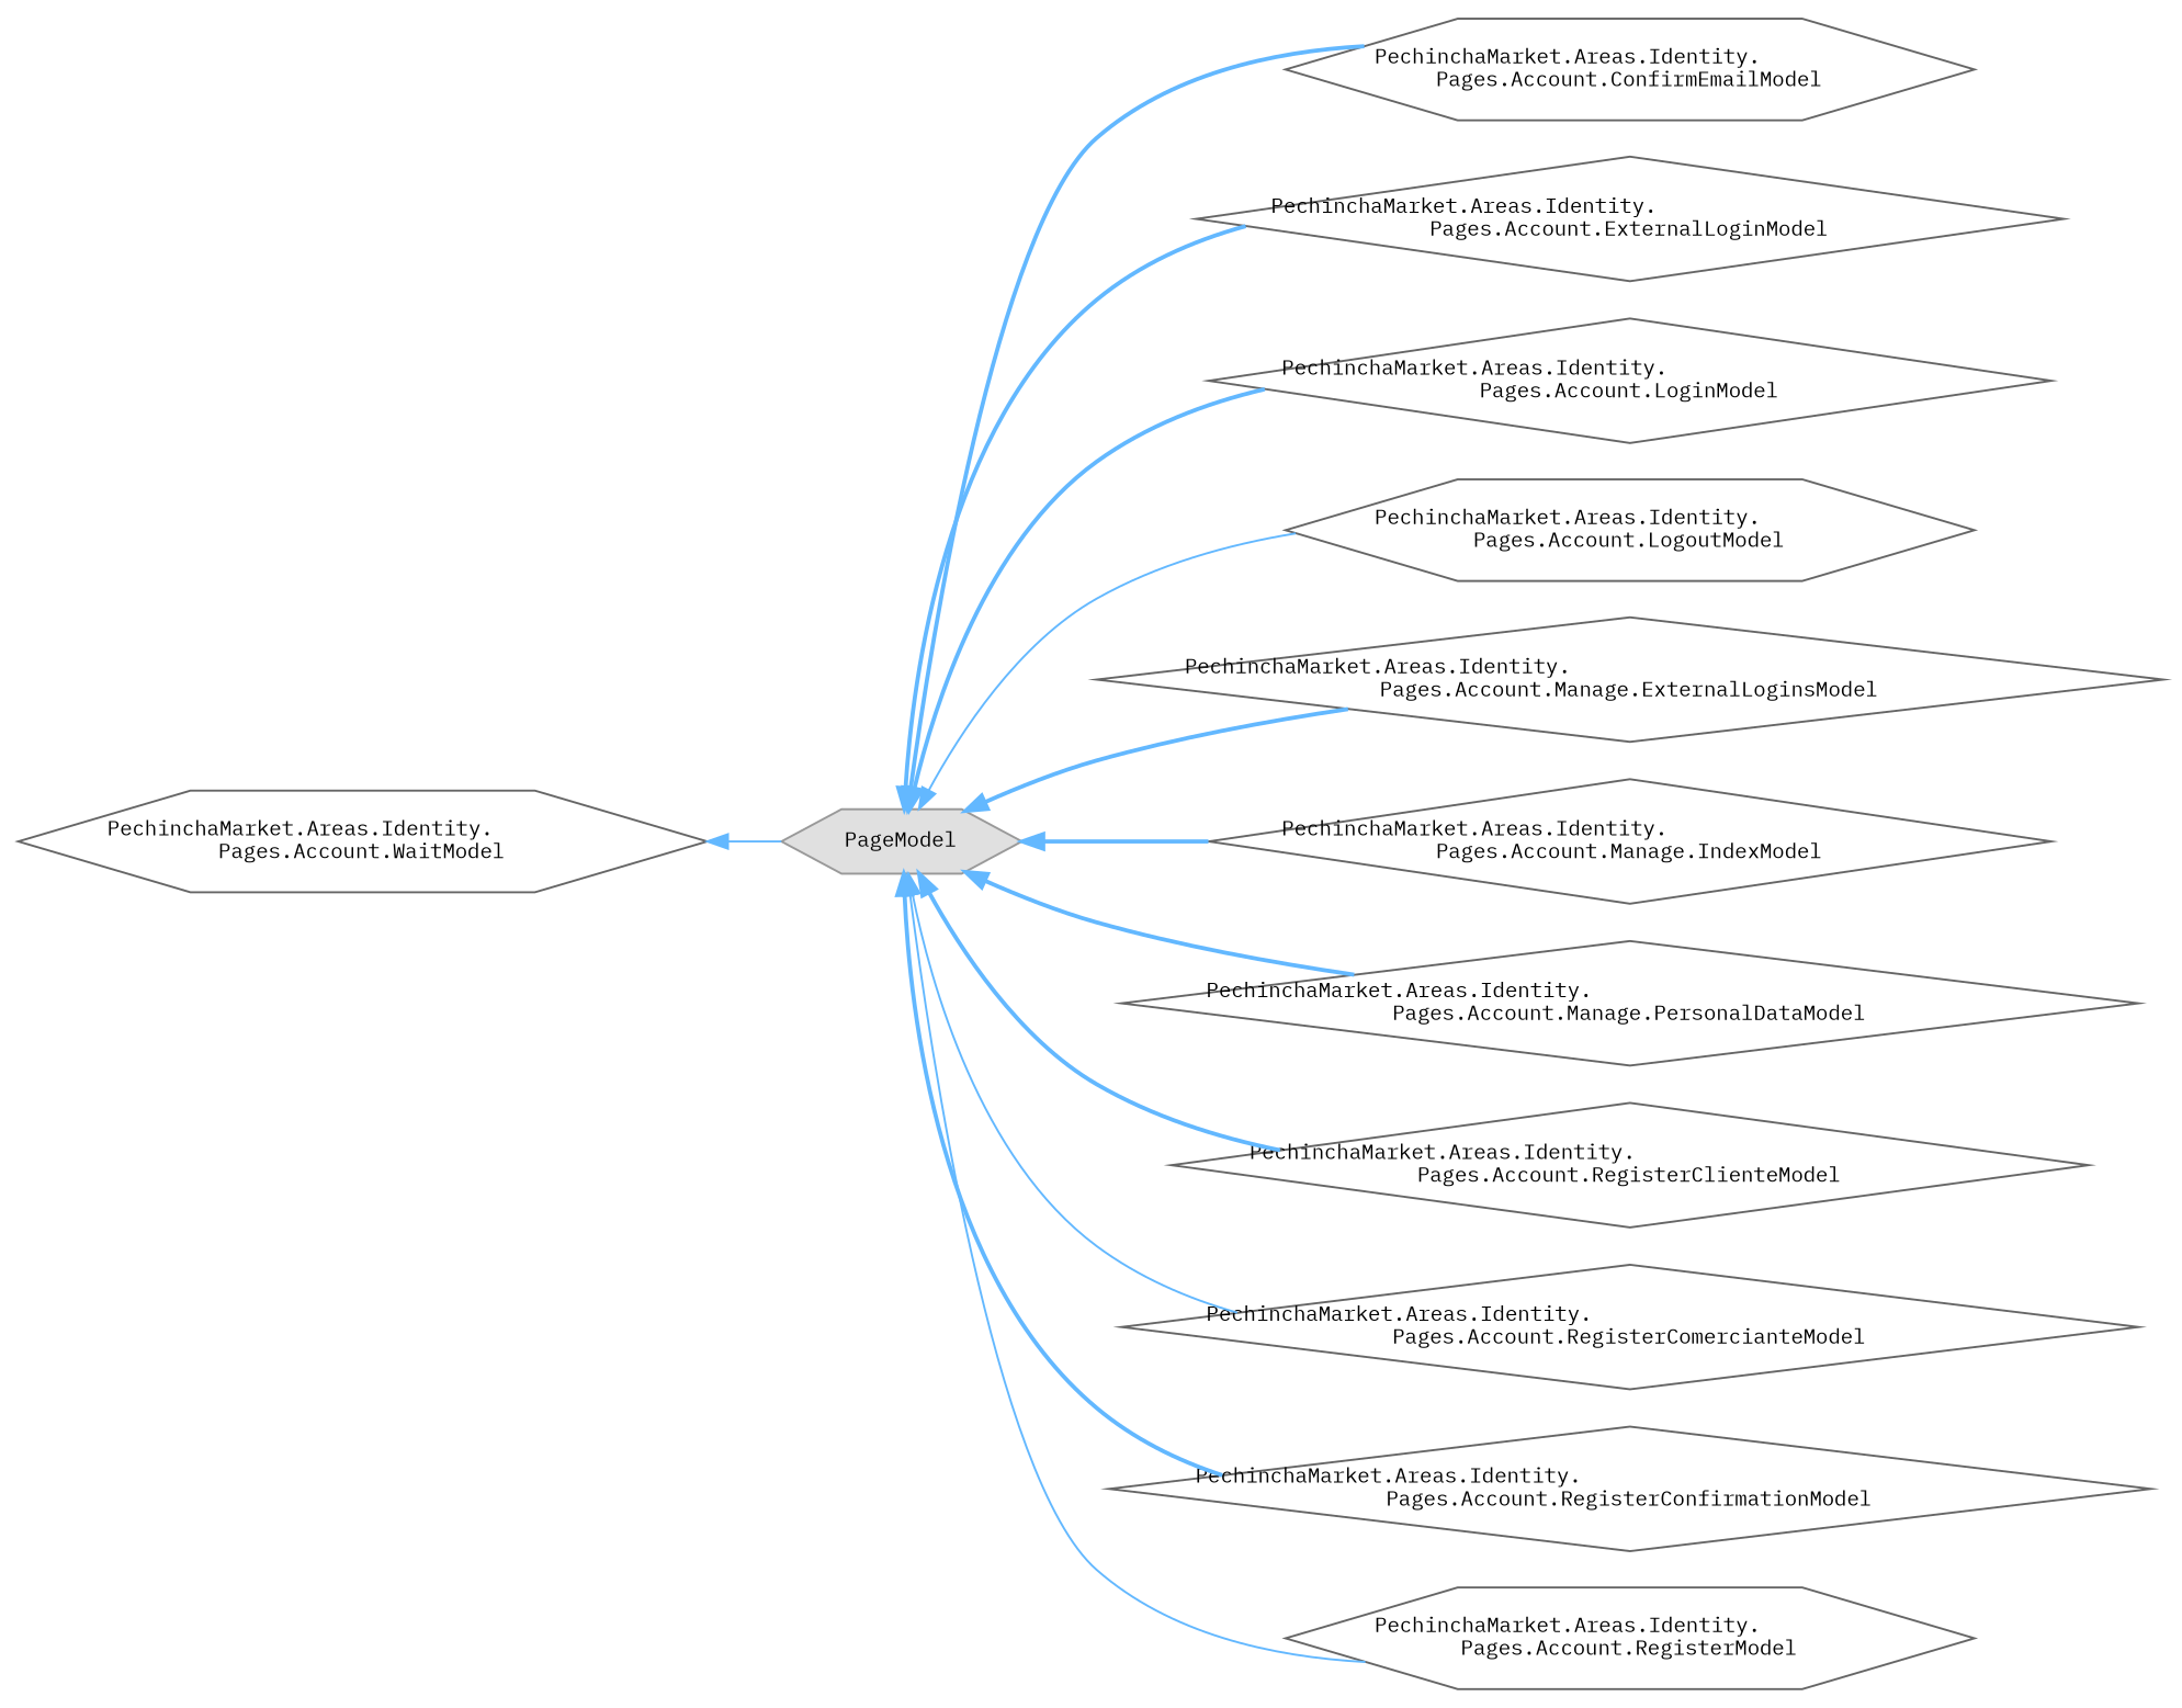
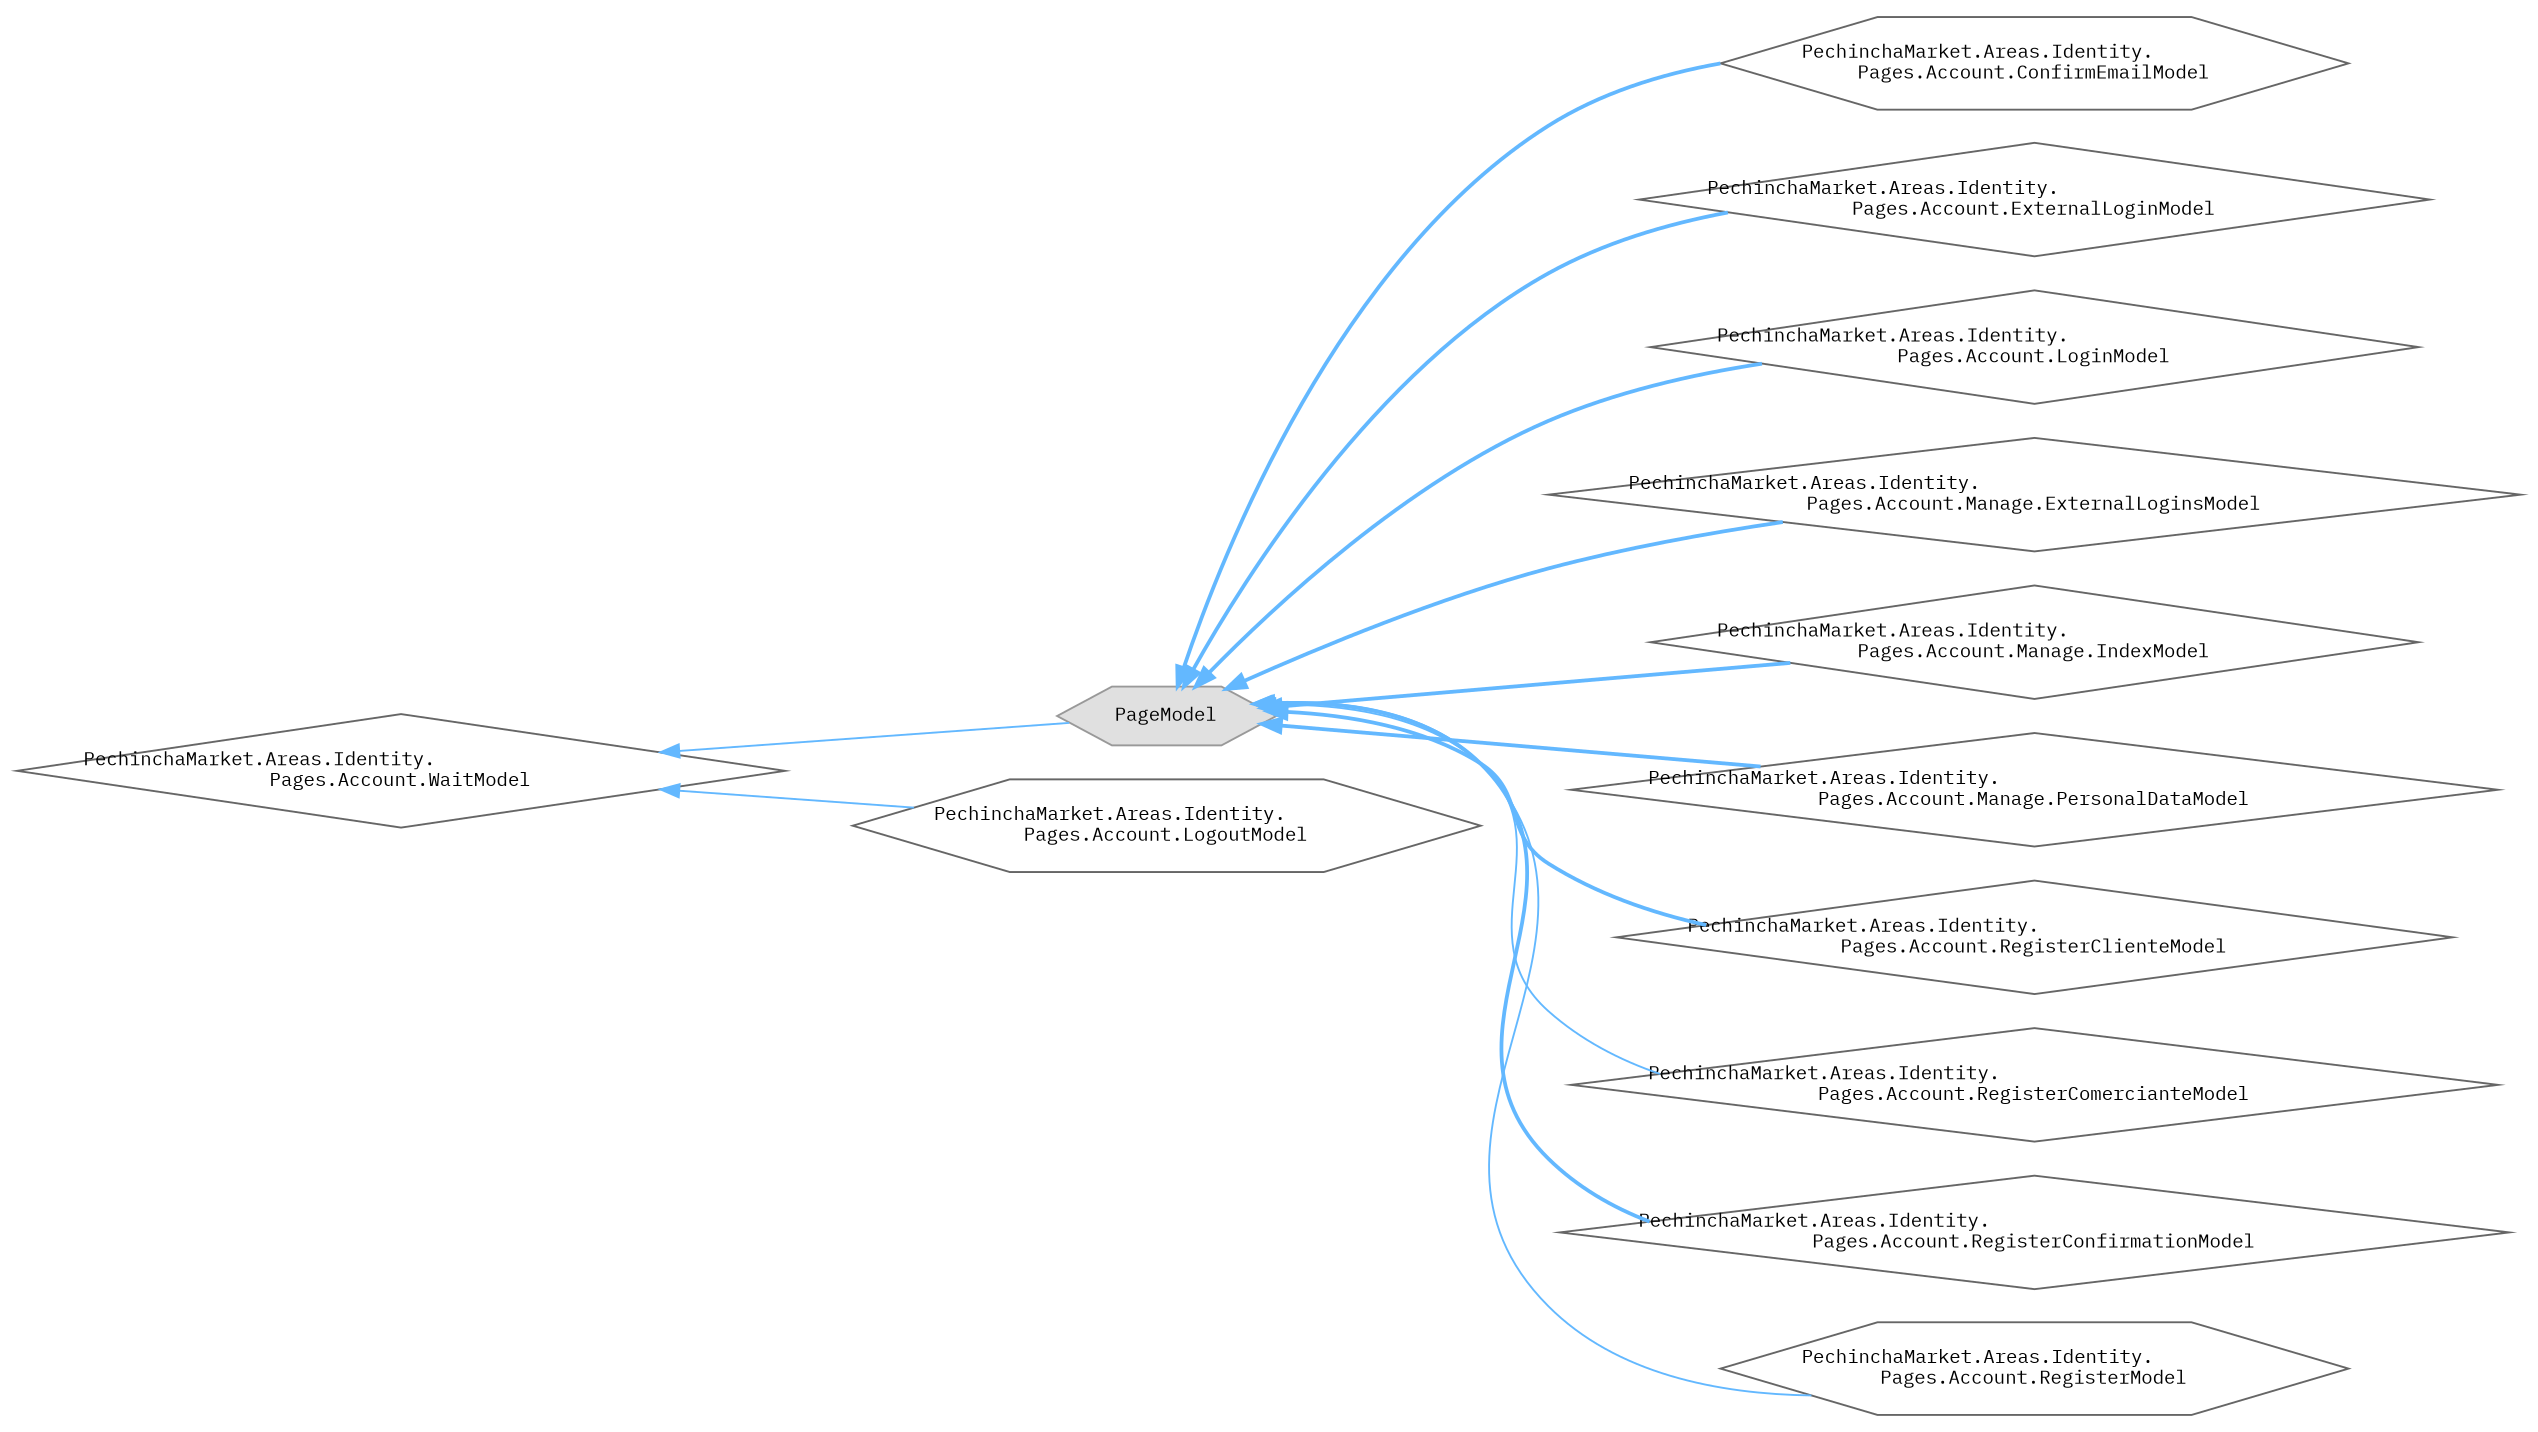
  digraph {
    fontname="IBM Plex Mono"
    rankdir=LR
    node [color=grey40 fillcolor=white fontname="IBM Plex Mono" fontsize=10 shape=diamond style=filled]
    edge [color=steelblue1 dir=back fontname="IBM Plex Mono" fontsize=10 labelfontname=Helvetica labelfontsize=10 style=bold]
    n1 [color=grey60 fillcolor="#E0E0E0" height=0.2 label=PageModel shape=hexagon width=0.4]
    n2 [height=0.2 label="PechinchaMarket.Areas.Identity.\lPages.Account.ConfirmEmailModel" shape=hexagon width=0.4]
    n3 [height=0.2 label="PechinchaMarket.Areas.Identity.\lPages.Account.ExternalLoginModel" width=0.4]
    n4 [height=0.2 label="PechinchaMarket.Areas.Identity.\lPages.Account.LoginModel" width=0.4]
    n5 [height=0.2 label="PechinchaMarket.Areas.Identity.\lPages.Account.LogoutModel" shape=hexagon width=0.4]
    n6 [height=0.2 label="PechinchaMarket.Areas.Identity.\lPages.Account.Manage.ExternalLoginsModel" width=0.4]
    n7 [height=0.2 label="PechinchaMarket.Areas.Identity.\lPages.Account.Manage.IndexModel" width=0.4]
    n8 [height=0.2 label="PechinchaMarket.Areas.Identity.\lPages.Account.Manage.PersonalDataModel" width=0.4]
    n9 [height=0.2 label="PechinchaMarket.Areas.Identity.\lPages.Account.RegisterClienteModel" width=0.4]
    n10 [height=0.2 label="PechinchaMarket.Areas.Identity.\lPages.Account.RegisterComercianteModel" width=0.4]
    n11 [height=0.2 label="PechinchaMarket.Areas.Identity.\lPages.Account.RegisterConfirmationModel" width=0.4]
    n12 [height=0.2 label="PechinchaMarket.Areas.Identity.\lPages.Account.RegisterModel" shape=hexagon width=0.4]
-   n13 [height=0.2 label="PechinchaMarket.Areas.Identity.\lPages.Account.WaitModel" shape=hexagon width=0.4]
+   n13 [height=0.2 label="PechinchaMarket.Areas.Identity.\lPages.Account.WaitModel" width=0.4]
    n1 -> n2
    n1 -> n3
    n1 -> n4
-   n1 -> n5 [style=solid]
+   n13 -> n5 [style=solid]
    n1 -> n6
    n1 -> n7
    n1 -> n8
    n1 -> n9
    n1 -> n10 [style=solid]
    n1 -> n11
    n1 -> n12 [style=solid]
    n13 -> n1 [style=solid]
  }
